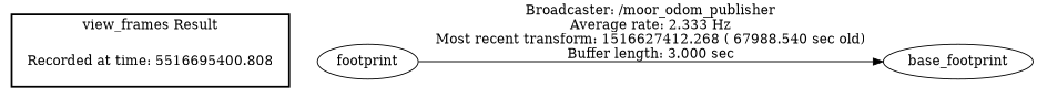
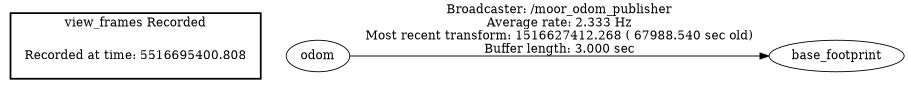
  digraph {
    rankdir=LR
    n1 [label="Recorded at time: 5516695400.808" shape=plaintext]
-   odom [label=footprint]
+   odom
    base_footprint
    subgraph cluster_1 {
      color=black
-     label="view_frames Result"
+     label="view_frames Recorded"
      style=bold
      n1
    }
    n1 -> odom [style=invis]
    odom -> base_footprint [label="Broadcaster: /moor_odom_publisher\nAverage rate: 2.333 Hz\nMost recent transform: 1516627412.268 ( 67988.540 sec old)\nBuffer length: 3.000 sec\n"]
  }
